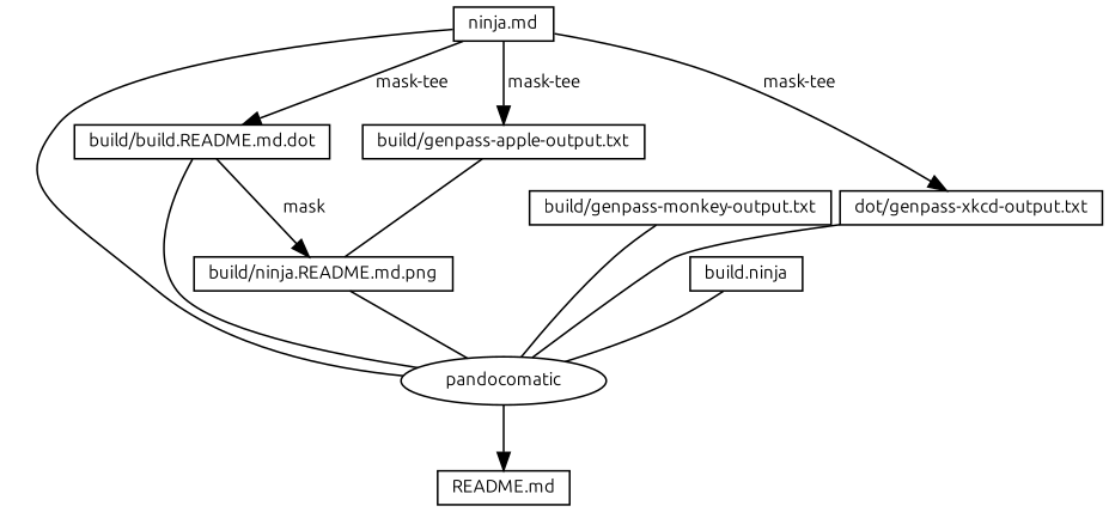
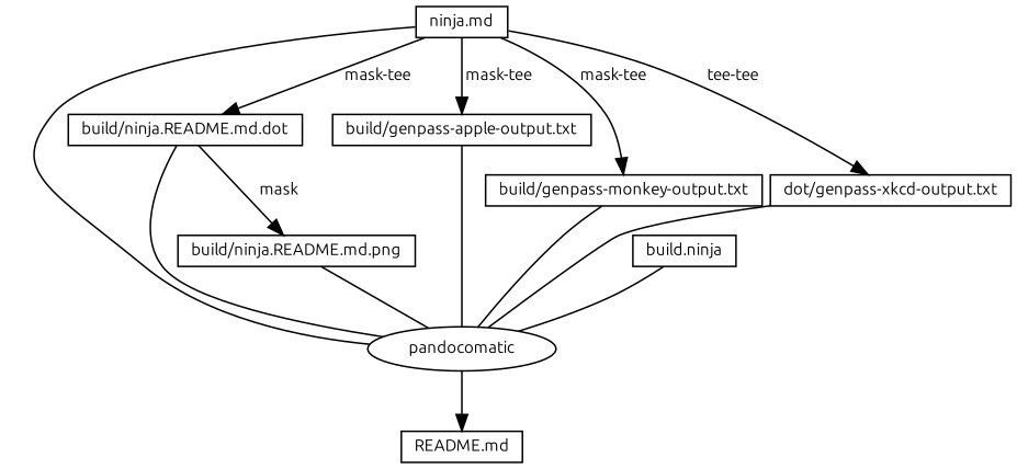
  digraph {
    fontname=Ubuntu
    rankdir=TB
    node [fontname=Ubuntu fontsize=10 shape=box]
    edge [fontname=Ubuntu fontsize=10 arrowhead=none]
    n1 [height=0.25 label="README.md"]
    n2 [height=0.25 label=pandocomatic shape=ellipse]
    n3 [height=0.25 label="ninja.md"]
-   n4 [height=0.25 label="build/build.README.md.dot"]
+   n4 [height=0.25 label="build/ninja.README.md.dot"]
    n5 [height=0.25 label="build/genpass-apple-output.txt"]
    n6 [height=0.25 label="build/genpass-monkey-output.txt"]
    n7 [height=0.25 label="dot/genpass-xkcd-output.txt"]
    n8 [height=0.25 label="build/ninja.README.md.png"]
    n9 [height=0.25 label="build.ninja"]
    n2 -> n1 [arrowhead=""]
    n3 -> n2
    n3 -> n4 [label=" mask-tee" arrowhead=""]
    n3 -> n5 [label=" mask-tee" arrowhead=""]
-   n3 -> n7 [label=" mask-tee" arrowhead=""]
+   n3 -> n6 [label=" mask-tee" arrowhead=""]
+   n3 -> n7 [label=" tee-tee" arrowhead=""]
    n4 -> n2
    n4 -> n8 [label=" mask" arrowhead=""]
-   n5 -> n8
+   n5 -> n2
    n6 -> n2
    n7 -> n2
    n8 -> n2
    n9 -> n2
  }
